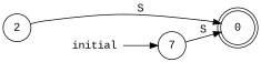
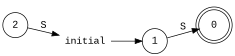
  digraph {
    fontname="Liberation Mono"
    rankdir=LR
    node [fontname="Liberation Mono" shape=circle]
    edge [fontname="Liberation Mono"]
    0 [shape=doublecircle]
-   1 [label=7]
+   1
    2
    initial [shape=plaintext]
    1 -> 0 [label=S]
-   2 -> 0 [label=S]
+   2 -> initial [label=S]
    initial -> 1
  }
